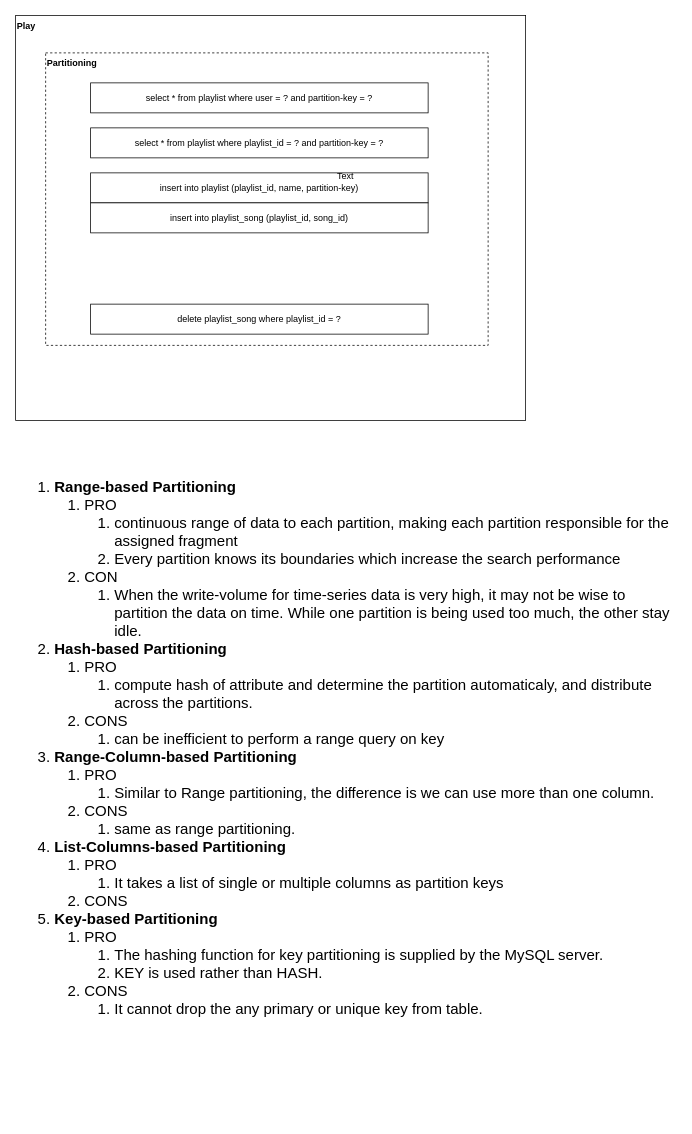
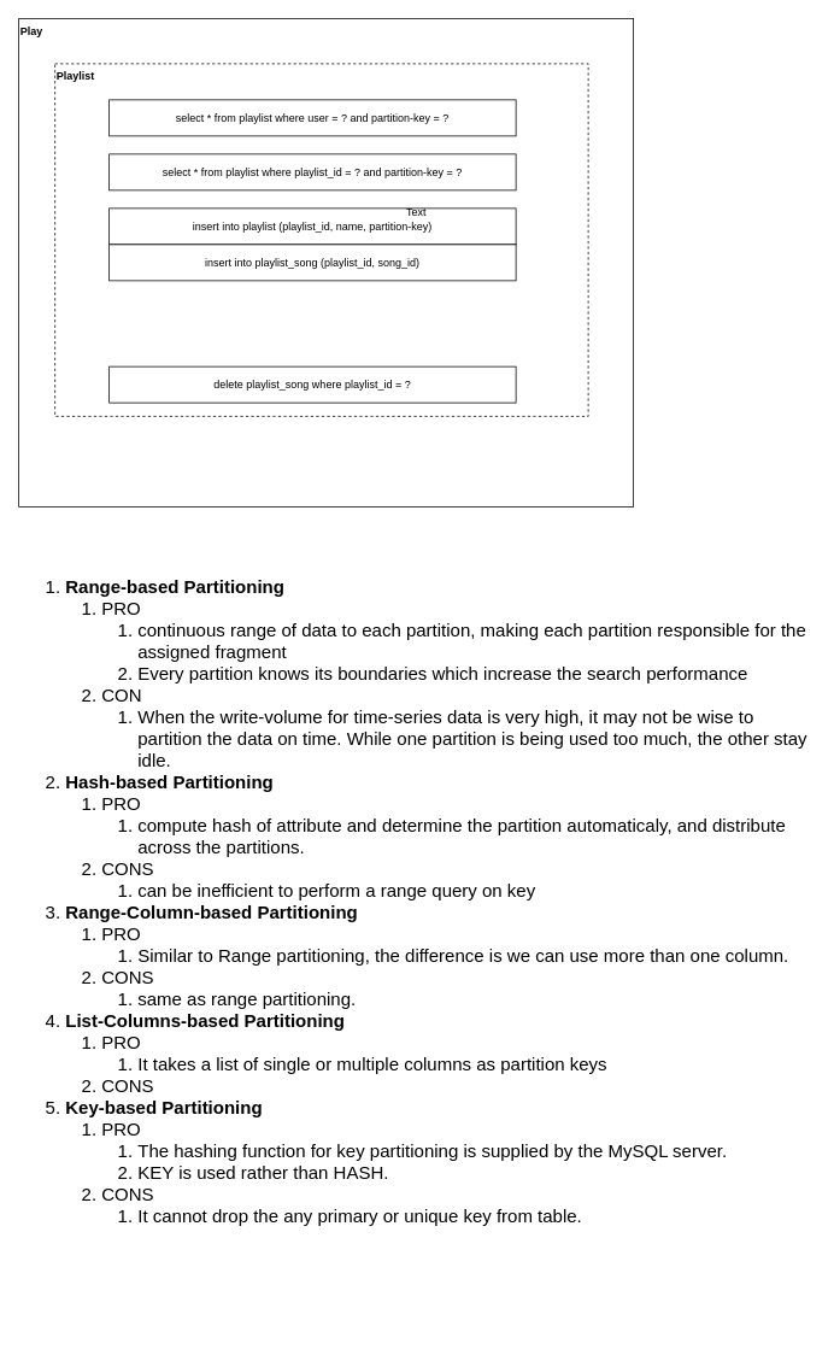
  <mxCell id="0" />
  <mxCell id="1" parent="0" />
  <mxCell id="2" value="Play" style="rounded=0;whiteSpace=wrap;html=1;align=left;verticalAlign=top;fontStyle=1" parent="1" vertex="1"><mxGeometry x="20" y="20" width="680" height="540" as="geometry" /></mxCell>
- <mxCell id="3" value="Partitioning" style="rounded=0;whiteSpace=wrap;html=1;align=left;verticalAlign=top;dashed=1;fontStyle=1" parent="1" vertex="1"><mxGeometry x="60" y="70" width="590" height="390" as="geometry" /></mxCell>
+ <mxCell id="3" value="Playlist" style="rounded=0;whiteSpace=wrap;html=1;align=left;verticalAlign=top;dashed=1;fontStyle=1" parent="1" vertex="1"><mxGeometry x="60" y="70" width="590" height="390" as="geometry" /></mxCell>
  <mxCell id="4" value="select * from playlist where user = ? and partition-key = ?" style="rounded=0;whiteSpace=wrap;html=1;" parent="1" vertex="1"><mxGeometry x="120" y="110" width="450" height="40" as="geometry" /></mxCell>
  <mxCell id="5" value="select * from playlist where playlist_id = ? and partition-key = ?" style="rounded=0;whiteSpace=wrap;html=1;" parent="1" vertex="1"><mxGeometry x="120" y="170" width="450" height="40" as="geometry" /></mxCell>
  <mxCell id="6" value="insert into playlist (playlist_id, name, partition-key)" style="rounded=0;whiteSpace=wrap;html=1;" parent="1" vertex="1"><mxGeometry x="120" y="230" width="450" height="40" as="geometry" /></mxCell>
  <mxCell id="7" value="insert into playlist_song (playlist_id, song_id)" style="rounded=0;whiteSpace=wrap;html=1;" parent="1" vertex="1"><mxGeometry x="120" y="270" width="450" height="40" as="geometry" /></mxCell>
  <mxCell id="8" value="delete playlist_song where playlist_id = ?" style="rounded=0;whiteSpace=wrap;html=1;" parent="1" vertex="1"><mxGeometry x="120" y="405" width="450" height="40" as="geometry" /></mxCell>
  <mxCell id="9" value="&lt;ol style=&quot;font-size: 20px;&quot;&gt;&lt;li style=&quot;font-size: 20px;&quot;&gt;&lt;b&gt;Range-based Partitioning&lt;/b&gt;&lt;/li&gt;&lt;ol style=&quot;font-size: 20px;&quot;&gt;&lt;li style=&quot;font-size: 20px;&quot;&gt;PRO&lt;/li&gt;&lt;ol style=&quot;font-size: 20px;&quot;&gt;&lt;li style=&quot;font-size: 20px;&quot;&gt;continuous range of data to each partition, making each partition responsible for the assigned fragment&lt;/li&gt;&lt;li style=&quot;font-size: 20px;&quot;&gt;Every partition knows its boundaries which increase the search performance&lt;/li&gt;&lt;/ol&gt;&lt;li style=&quot;font-size: 20px;&quot;&gt;CON&lt;/li&gt;&lt;ol style=&quot;font-size: 20px;&quot;&gt;&lt;li style=&quot;font-size: 20px;&quot;&gt;When the write-volume for time-series data is very high, it may not be wise to partition the data on time. While one partition is being used too much, the other stay idle.&lt;br style=&quot;font-size: 20px;&quot;&gt;&lt;/li&gt;&lt;/ol&gt;&lt;/ol&gt;&lt;li style=&quot;font-size: 20px;&quot;&gt;&lt;b&gt;Hash-based Partitioning &lt;/b&gt;&lt;br style=&quot;font-size: 20px;&quot;&gt;&lt;/li&gt;&lt;ol style=&quot;font-size: 20px;&quot;&gt;&lt;li style=&quot;font-size: 20px;&quot;&gt;PRO&lt;/li&gt;&lt;ol style=&quot;font-size: 20px;&quot;&gt;&lt;li style=&quot;font-size: 20px;&quot;&gt;compute hash of attribute and determine the partition automaticaly, and distribute across the partitions.&lt;br style=&quot;font-size: 20px;&quot;&gt;&lt;/li&gt;&lt;/ol&gt;&lt;li style=&quot;font-size: 20px;&quot;&gt;CONS&lt;/li&gt;&lt;ol style=&quot;font-size: 20px;&quot;&gt;&lt;li style=&quot;font-size: 20px;&quot;&gt;can be inefficient to perform a range query on key&lt;/li&gt;&lt;/ol&gt;&lt;/ol&gt;&lt;li style=&quot;font-size: 20px;&quot;&gt;&lt;b&gt;Range-Column-based Partitioning&lt;/b&gt;&lt;/li&gt;&lt;ol style=&quot;font-size: 20px;&quot;&gt;&lt;li style=&quot;font-size: 20px;&quot;&gt;PRO&lt;/li&gt;&lt;ol style=&quot;font-size: 20px;&quot;&gt;&lt;li style=&quot;font-size: 20px;&quot;&gt;Similar to Range partitioning, the difference is we can use more than one column.&lt;/li&gt;&lt;/ol&gt;&lt;li style=&quot;font-size: 20px;&quot;&gt;CONS&lt;/li&gt;&lt;ol&gt;&lt;li style=&quot;font-size: 20px;&quot;&gt;same as range partitioning.&lt;/li&gt;&lt;/ol&gt;&lt;/ol&gt;&lt;li style=&quot;font-size: 20px;&quot;&gt;&lt;b&gt;List-Columns-based Partitioning&lt;/b&gt;&lt;/li&gt;&lt;ol&gt;&lt;li style=&quot;font-size: 20px;&quot;&gt;PRO&lt;/li&gt;&lt;ol&gt;&lt;li style=&quot;font-size: 20px;&quot;&gt;It takes a list of single or multiple columns as partition keys&lt;br&gt;&lt;/li&gt;&lt;/ol&gt;&lt;li style=&quot;font-size: 20px;&quot;&gt;CONS&lt;/li&gt;&lt;/ol&gt;&lt;li style=&quot;font-size: 20px;&quot;&gt;&lt;b&gt;Key-based Partitioning&lt;/b&gt;&lt;/li&gt;&lt;ol&gt;&lt;li style=&quot;font-size: 20px;&quot;&gt;PRO&lt;/li&gt;&lt;ol&gt;&lt;li style=&quot;font-size: 20px;&quot;&gt;The hashing function for key partitioning is supplied by the MySQL server.&lt;/li&gt;&lt;li style=&quot;font-size: 20px;&quot;&gt;KEY is used rather than HASH.&lt;br&gt;&lt;/li&gt;&lt;/ol&gt;&lt;li style=&quot;font-size: 20px;&quot;&gt;CONS&lt;/li&gt;&lt;ol&gt;&lt;li style=&quot;font-size: 20px;&quot;&gt;It cannot drop the any primary or unique key from table.&lt;br&gt;&lt;/li&gt;&lt;/ol&gt;&lt;/ol&gt;&lt;/ol&gt;&lt;div&gt;&lt;br&gt;&lt;/div&gt;&lt;div&gt;&lt;br&gt;&lt;/div&gt;" style="text;html=1;strokeColor=none;fillColor=none;align=left;verticalAlign=top;whiteSpace=wrap;rounded=0;fontSize=20;" parent="1" vertex="1"><mxGeometry y="610" width="870" height="880" as="geometry" x="30" /></mxCell>
  <mxCell id="10" value="Text" style="text;strokeColor=none;align=center;fillColor=none;html=1;verticalAlign=middle;whiteSpace=wrap;rounded=0;" vertex="1" parent="1"><mxGeometry x="430" y="220" width="60" height="30" as="geometry" /></mxCell>
